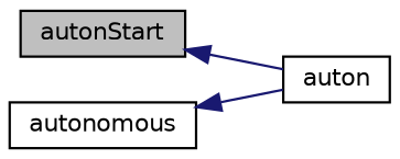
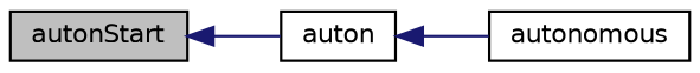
  digraph {
    rankdir=LR
    node [color=black fillcolor=white fontname=Helvetica fontsize=10 shape=record style=filled]
    edge [color=midnightblue dir=back fontname=Helvetica fontsize=10 labelfontname=Helvetica labelfontsize=10 style=solid]
    n1 [fillcolor=grey75 fontcolor=black height=0.2 label=autonStart width=0.4]
    n2 [height=0.2 label=auton width=0.4]
    n3 [height=0.2 label=autonomous width=0.4]
    n1 -> n2
-   n3 -> n2
+   n2 -> n3
  }
